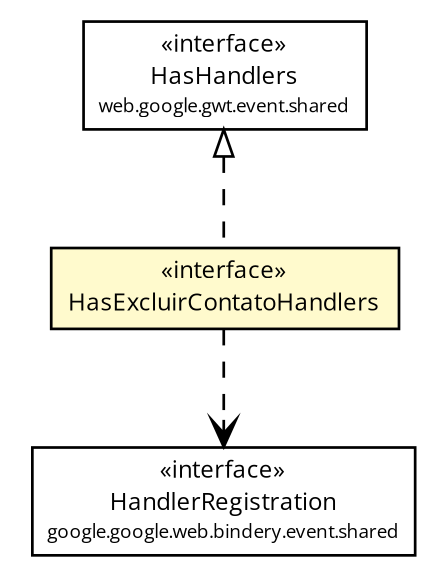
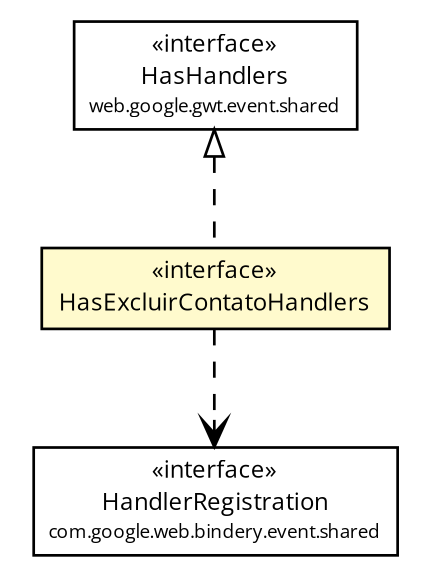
  digraph {
    fontname="Open Sans"
    node [fontcolor=black fontname="Open Sans" fontsize=9.0 shape=plaintext]
    edge [fontname="Open Sans" headport=p labelfontname=Helvetica labelfontsize=10 style=dashed tailport=p]
    n1 [label=<<table border="0" cellborder="1" cellspacing="0" cellpadding="2" port="p" bgcolor="lemonChiffon" href="./ExcluirContatoEvent.HasExcluirContatoHandlers.html"> 		<tr><td><table border="0" cellspacing="0" cellpadding="1"> 			<tr><td> &laquo;interface&raquo; </td></tr> 			<tr><td> HasExcluirContatoHandlers </td></tr> 		</table></td></tr> 		</table>>]
-   n2 [label=<<table border="0" cellborder="1" cellspacing="0" cellpadding="2" port="p" href="http://java.sun.com/j2se/1.4.2/docs/api/com/google/web/bindery/event/shared/HandlerRegistration.html"> 		<tr><td><table border="0" cellspacing="0" cellpadding="1"> 			<tr><td> &laquo;interface&raquo; </td></tr> 			<tr><td> HandlerRegistration </td></tr> 			<tr><td><font point-size="7.0"> google.google.web.bindery.event.shared </font></td></tr> 		</table></td></tr> 		</table>>]
+   n2 [label=<<table border="0" cellborder="1" cellspacing="0" cellpadding="2" port="p" href="http://java.sun.com/j2se/1.4.2/docs/api/com/google/web/bindery/event/shared/HandlerRegistration.html"> 		<tr><td><table border="0" cellspacing="0" cellpadding="1"> 			<tr><td> &laquo;interface&raquo; </td></tr> 			<tr><td> HandlerRegistration </td></tr> 			<tr><td><font point-size="7.0"> com.google.web.bindery.event.shared </font></td></tr> 		</table></td></tr> 		</table>>]
    n3 [label=<<table border="0" cellborder="1" cellspacing="0" cellpadding="2" port="p" href="http://java.sun.com/j2se/1.4.2/docs/api/com/google/gwt/event/shared/HasHandlers.html"> 		<tr><td><table border="0" cellspacing="0" cellpadding="1"> 			<tr><td> &laquo;interface&raquo; </td></tr> 			<tr><td> HasHandlers </td></tr> 			<tr><td><font point-size="7.0"> web.google.gwt.event.shared </font></td></tr> 		</table></td></tr> 		</table>>]
    n1 -> n2 [arrowhead=open color=black fontcolor=black fontsize=10.0]
    n3 -> n1 [arrowtail=empty dir=back fontsize=10]
  }
